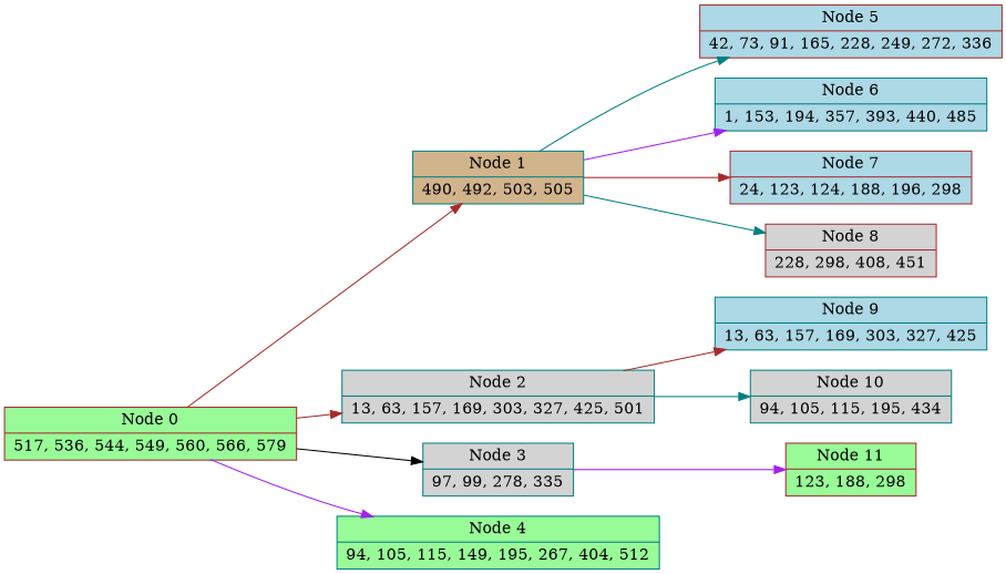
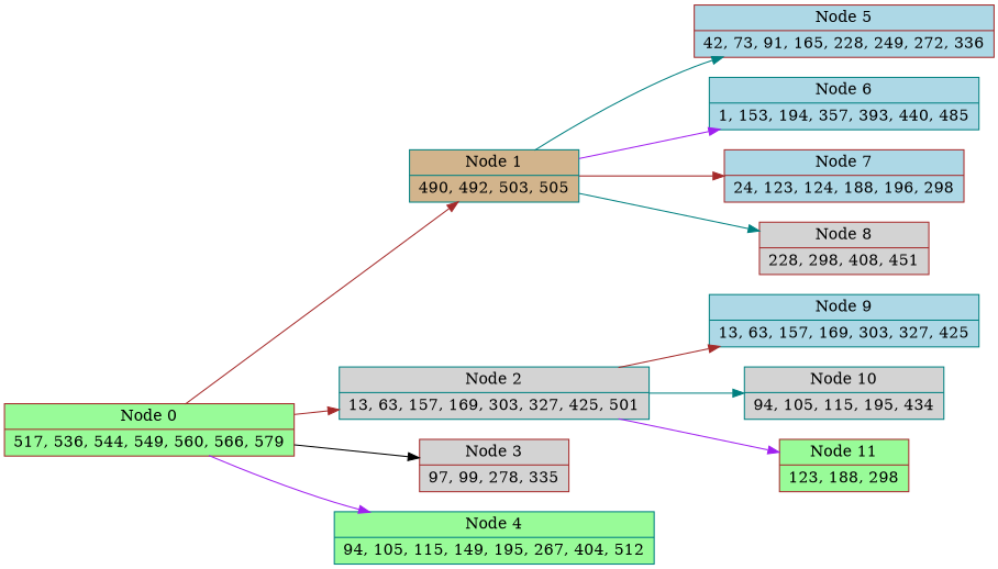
  digraph {
    fontname="DejaVu Serif"
    rankdir=LR
    node [color=teal fillcolor=lightgrey fontname="DejaVu Serif" shape=record style=filled]
    edge [color=brown fontname="DejaVu Serif"]
    n1 [color=brown fillcolor=palegreen label="Node 0 | 517, 536, 544, 549, 560, 566, 579 "]
    n2 [fillcolor=tan label="Node 1 | 490, 492, 503, 505 "]
    n3 [label="Node 2 | 13, 63, 157, 169, 303, 327, 425, 501 "]
-   n4 [label="Node 3 | 97, 99, 278, 335 "]
+   n4 [color=brown label="Node 3 | 97, 99, 278, 335 "]
    n5 [fillcolor=palegreen label="Node 4 | 94, 105, 115, 149, 195, 267, 404, 512 "]
    n6 [color=brown fillcolor=lightblue label="Node 5 | 42, 73, 91, 165, 228, 249, 272, 336 "]
    n7 [fillcolor=lightblue label="Node 6 | 1, 153, 194, 357, 393, 440, 485 "]
    n8 [color=brown fillcolor=lightblue label="Node 7 | 24, 123, 124, 188, 196, 298 "]
    n9 [color=brown label="Node 8 | 228, 298, 408, 451 "]
    n10 [fillcolor=lightblue label="Node 9 | 13, 63, 157, 169, 303, 327, 425 "]
    n11 [label="Node 10 | 94, 105, 115, 195, 434 "]
    n12 [color=brown fillcolor=palegreen label="Node 11 | 123, 188, 298 "]
    n1 -> n2
    n1 -> n3
    n1 -> n4 [color=black]
    n1 -> n5 [color=purple]
    n2 -> n6 [color=teal]
    n2 -> n7 [color=purple]
    n2 -> n8
    n2 -> n9 [color=teal]
    n3 -> n10
    n3 -> n11 [color=teal]
-   n4 -> n12 [color=purple]
+   n3 -> n12 [color=purple]
  }
